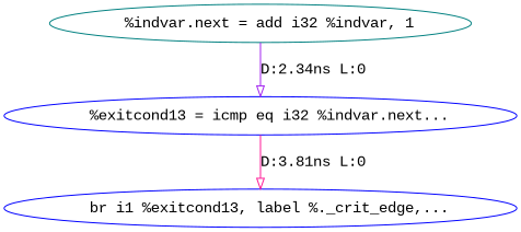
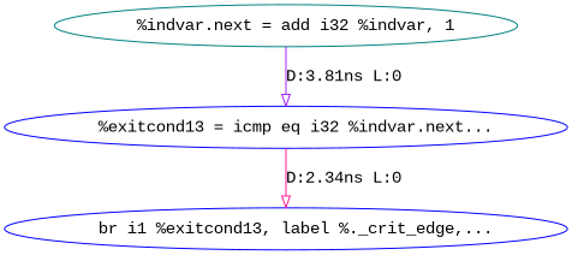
  digraph {
    fontname="Liberation Mono"
    node [color=blue fontname="Liberation Mono"]
    edge [arrowhead=onormal fontname="Liberation Mono"]
    n1 [label="  %exitcond13 = icmp eq i32 %indvar.next..."]
    n2 [label="  br i1 %exitcond13, label %._crit_edge,..."]
    n3 [color=teal label="  %indvar.next = add i32 %indvar, 1"]
-   n1 -> n2 [color=deeppink label="D:3.81ns L:0"]
-   n3 -> n1 [color=purple label="D:2.34ns L:0"]
+   n1 -> n2 [color=deeppink label="D:2.34ns L:0"]
+   n3 -> n1 [color=purple label="D:3.81ns L:0"]
  }
